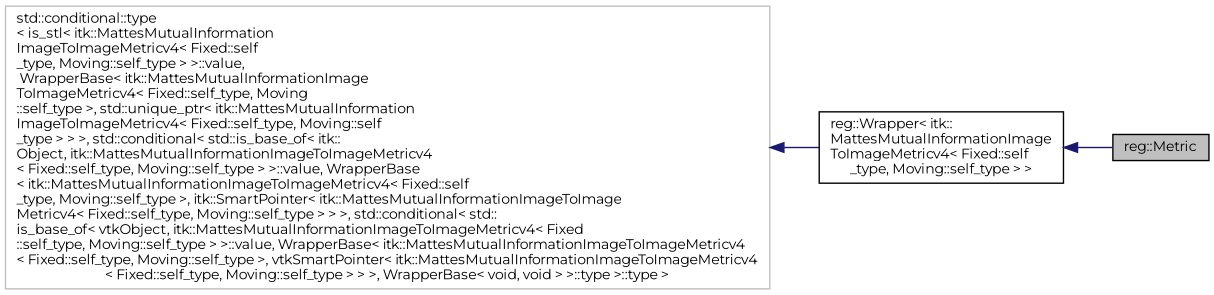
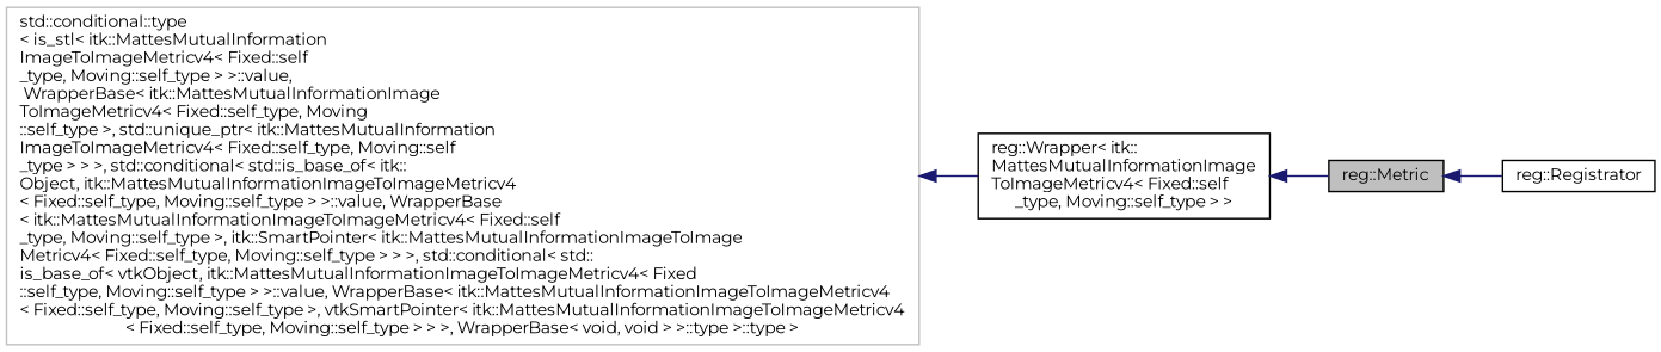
  digraph {
    rankdir=LR
    fontname=Montserrat
    node [color=black fillcolor=white fontname=Montserrat fontsize=10 shape=record style=filled]
    edge [color=midnightblue dir=back fontname=Montserrat fontsize=10 labelfontname=Helvetica labelfontsize=10 style=solid]
    n1 [fillcolor=grey75 fontcolor=black height=0.2 label="reg::Metric" width=0.4]
+   n2 [height=0.2 label="reg::Registrator" width=0.4]
    n3 [height=0.2 label="reg::Wrapper\< itk::\lMattesMutualInformationImage\lToImageMetricv4\< Fixed::self\l_type, Moving::self_type \> \>" width=0.4]
    n4 [color=grey75 height=0.2 label="std::conditional::type\l\< is_stl\< itk::MattesMutualInformation\lImageToImageMetricv4\< Fixed::self\l_type, Moving::self_type \> \>::value,\l WrapperBase\< itk::MattesMutualInformationImage\lToImageMetricv4\< Fixed::self_type, Moving\l::self_type \>, std::unique_ptr\< itk::MattesMutualInformation\lImageToImageMetricv4\< Fixed::self_type, Moving::self\l_type \> \> \>, std::conditional\< std::is_base_of\< itk::\lObject, itk::MattesMutualInformationImageToImageMetricv4\l\< Fixed::self_type, Moving::self_type \> \>::value, WrapperBase\l\< itk::MattesMutualInformationImageToImageMetricv4\< Fixed::self\l_type, Moving::self_type \>, itk::SmartPointer\< itk::MattesMutualInformationImageToImage\lMetricv4\< Fixed::self_type, Moving::self_type \> \> \>, std::conditional\< std::\lis_base_of\< vtkObject, itk::MattesMutualInformationImageToImageMetricv4\< Fixed\l::self_type, Moving::self_type \> \>::value, WrapperBase\< itk::MattesMutualInformationImageToImageMetricv4\l\< Fixed::self_type, Moving::self_type \>, vtkSmartPointer\< itk::MattesMutualInformationImageToImageMetricv4\l\< Fixed::self_type, Moving::self_type \> \> \>, WrapperBase\< void, void \> \>::type \>::type \>" width=0.4]
+   n1 -> n2
    n3 -> n1
    n4 -> n3
  }
